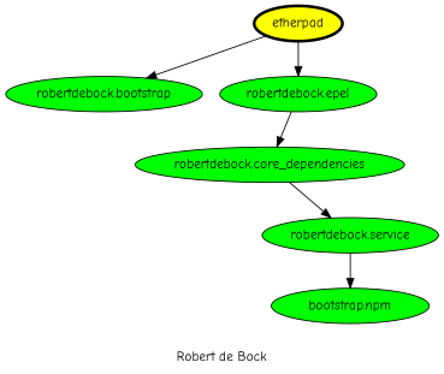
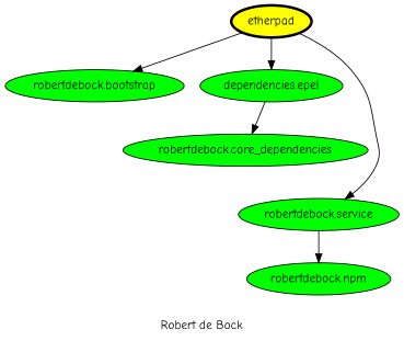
  digraph {
    fontname="Comic Neue"
    label="Robert de Bock"
    node [fillcolor=green fontname="Comic Neue" style=filled]
    edge [fontname="Comic Neue"]
    etherpad [fillcolor=yellow penwidth=3]
    "robertdebock.bootstrap"
-   "robertdebock.epel"
+   "robertdebock.epel" [label="dependencies.epel"]
    "robertdebock.service"
    "robertdebock.core_dependencies"
-   "robertdebock.npm" [label="bootstrap.npm"]
+   "robertdebock.npm"
    etherpad -> "robertdebock.bootstrap"
    etherpad -> "robertdebock.epel"
-   "robertdebock.core_dependencies" -> "robertdebock.service"
+   etherpad -> "robertdebock.service"
    "robertdebock.epel" -> "robertdebock.core_dependencies"
    "robertdebock.service" -> "robertdebock.npm"
  }
